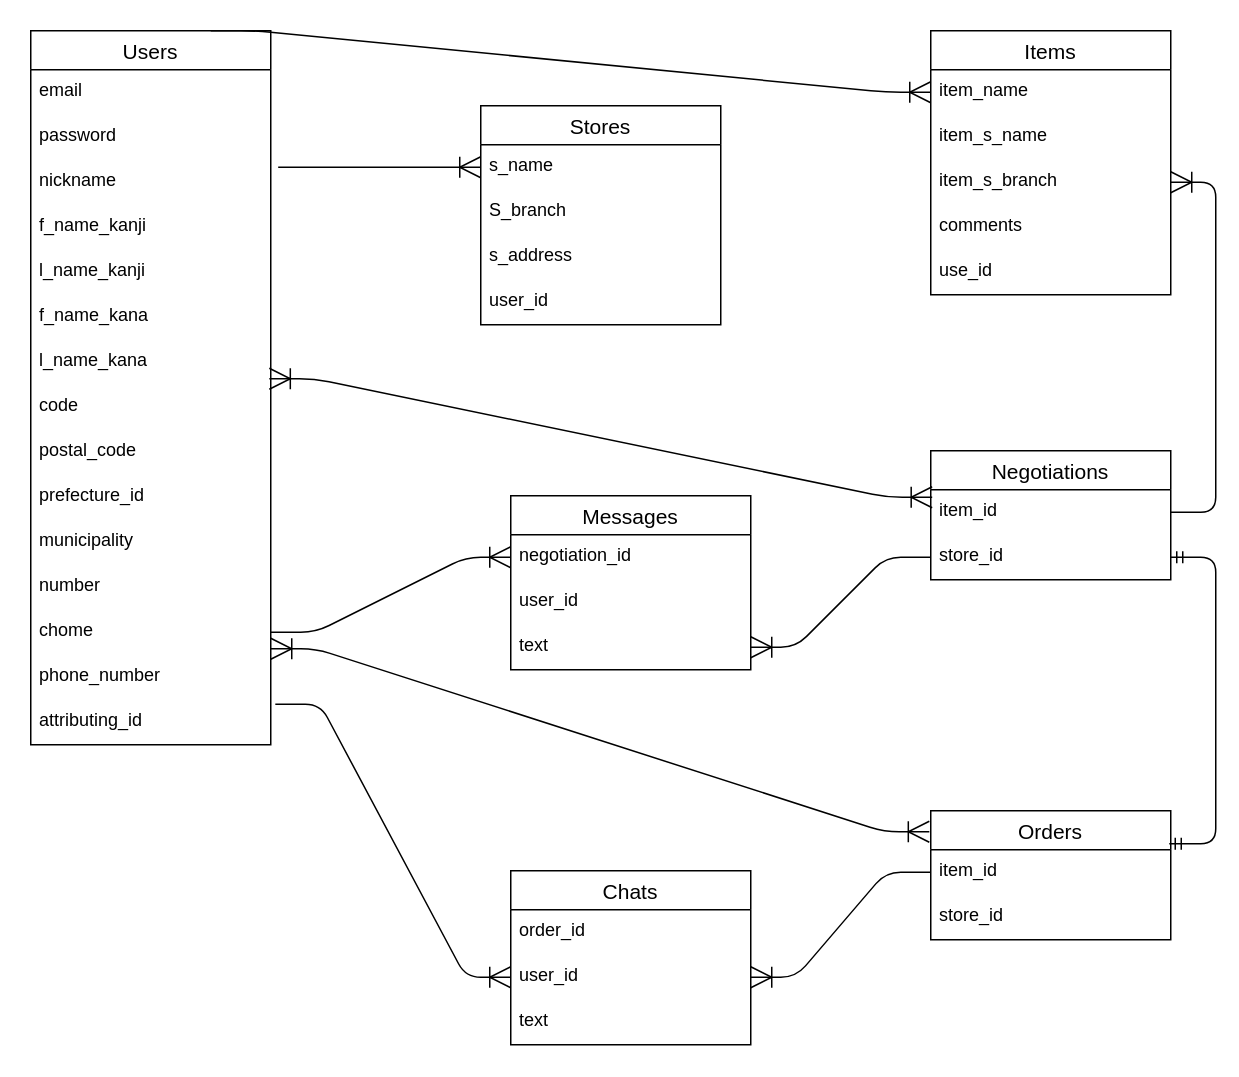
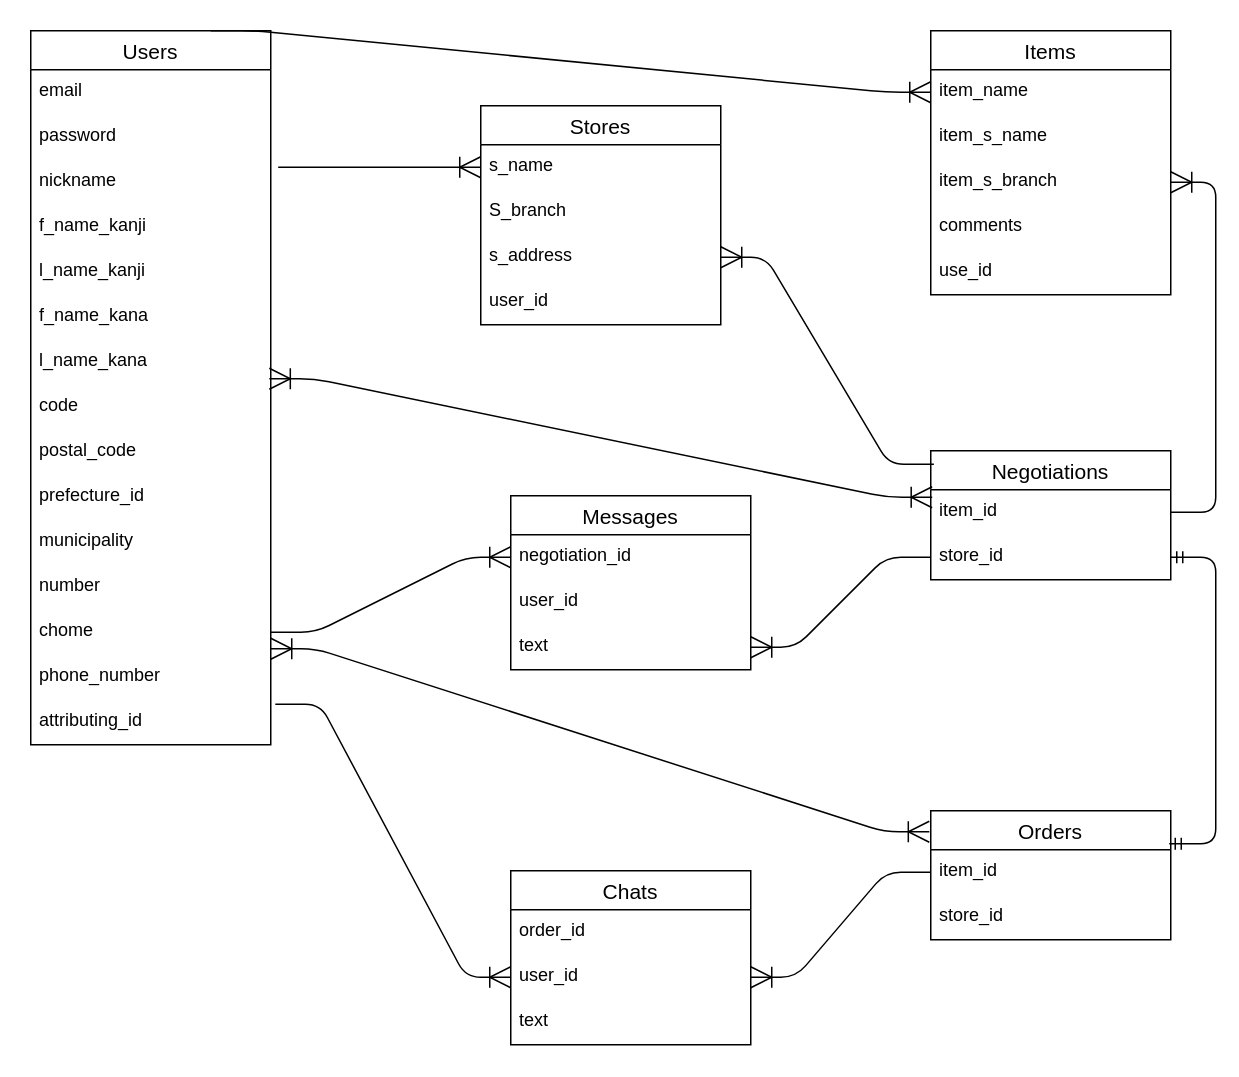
  <mxCell id="0" />
  <mxCell id="1" parent="0" />
  <mxCell id="2" value="Users" style="swimlane;fontStyle=0;childLayout=stackLayout;horizontal=1;startSize=26;horizontalStack=0;resizeParent=1;resizeParentMax=0;resizeLast=0;collapsible=1;marginBottom=0;align=center;fontSize=14;" vertex="1" parent="1"><mxGeometry x="20" y="20" width="160" height="476" as="geometry" /></mxCell>
  <mxCell id="3" value="email" style="text;strokeColor=none;fillColor=none;spacingLeft=4;spacingRight=4;overflow=hidden;rotatable=0;points=[[0,0.5],[1,0.5]];portConstraint=eastwest;fontSize=12;" vertex="1" parent="2"><mxGeometry y="26" width="160" height="30" as="geometry" /></mxCell>
  <mxCell id="4" value="password" style="text;strokeColor=none;fillColor=none;spacingLeft=4;spacingRight=4;overflow=hidden;rotatable=0;points=[[0,0.5],[1,0.5]];portConstraint=eastwest;fontSize=12;" vertex="1" parent="2"><mxGeometry y="56" width="160" height="30" as="geometry" /></mxCell>
  <mxCell id="5" value="nickname" style="text;strokeColor=none;fillColor=none;spacingLeft=4;spacingRight=4;overflow=hidden;rotatable=0;points=[[0,0.5],[1,0.5]];portConstraint=eastwest;fontSize=12;" vertex="1" parent="2"><mxGeometry y="86" width="160" height="30" as="geometry" /></mxCell>
  <mxCell id="6" value="f_name_kanji" style="text;strokeColor=none;fillColor=none;spacingLeft=4;spacingRight=4;overflow=hidden;rotatable=0;points=[[0,0.5],[1,0.5]];portConstraint=eastwest;fontSize=12;" vertex="1" parent="2"><mxGeometry y="116" width="160" height="30" as="geometry" /></mxCell>
  <mxCell id="7" value="l_name_kanji" style="text;strokeColor=none;fillColor=none;spacingLeft=4;spacingRight=4;overflow=hidden;rotatable=0;points=[[0,0.5],[1,0.5]];portConstraint=eastwest;fontSize=12;" vertex="1" parent="2"><mxGeometry y="146" width="160" height="30" as="geometry" /></mxCell>
  <mxCell id="8" value="f_name_kana" style="text;strokeColor=none;fillColor=none;spacingLeft=4;spacingRight=4;overflow=hidden;rotatable=0;points=[[0,0.5],[1,0.5]];portConstraint=eastwest;fontSize=12;" vertex="1" parent="2"><mxGeometry y="176" width="160" height="30" as="geometry" /></mxCell>
  <mxCell id="9" value="l_name_kana" style="text;strokeColor=none;fillColor=none;spacingLeft=4;spacingRight=4;overflow=hidden;rotatable=0;points=[[0,0.5],[1,0.5]];portConstraint=eastwest;fontSize=12;" vertex="1" parent="2"><mxGeometry y="206" width="160" height="30" as="geometry" /></mxCell>
  <mxCell id="10" value="code" style="text;strokeColor=none;fillColor=none;spacingLeft=4;spacingRight=4;overflow=hidden;rotatable=0;points=[[0,0.5],[1,0.5]];portConstraint=eastwest;fontSize=12;" vertex="1" parent="2"><mxGeometry y="236" width="160" height="30" as="geometry" /></mxCell>
  <mxCell id="11" value="postal_code" style="text;strokeColor=none;fillColor=none;spacingLeft=4;spacingRight=4;overflow=hidden;rotatable=0;points=[[0,0.5],[1,0.5]];portConstraint=eastwest;fontSize=12;" vertex="1" parent="2"><mxGeometry y="266" width="160" height="30" as="geometry" /></mxCell>
  <mxCell id="12" value="prefecture_id" style="text;strokeColor=none;fillColor=none;spacingLeft=4;spacingRight=4;overflow=hidden;rotatable=0;points=[[0,0.5],[1,0.5]];portConstraint=eastwest;fontSize=12;" vertex="1" parent="2"><mxGeometry y="296" width="160" height="30" as="geometry" /></mxCell>
  <mxCell id="13" value="municipality" style="text;strokeColor=none;fillColor=none;spacingLeft=4;spacingRight=4;overflow=hidden;rotatable=0;points=[[0,0.5],[1,0.5]];portConstraint=eastwest;fontSize=12;" vertex="1" parent="2"><mxGeometry y="326" width="160" height="30" as="geometry" /></mxCell>
  <mxCell id="14" value="number" style="text;strokeColor=none;fillColor=none;spacingLeft=4;spacingRight=4;overflow=hidden;rotatable=0;points=[[0,0.5],[1,0.5]];portConstraint=eastwest;fontSize=12;" vertex="1" parent="2"><mxGeometry y="356" width="160" height="30" as="geometry" /></mxCell>
  <mxCell id="15" value="chome" style="text;strokeColor=none;fillColor=none;spacingLeft=4;spacingRight=4;overflow=hidden;rotatable=0;points=[[0,0.5],[1,0.5]];portConstraint=eastwest;fontSize=12;" vertex="1" parent="2"><mxGeometry y="386" width="160" height="30" as="geometry" /></mxCell>
  <mxCell id="16" value="phone_number" style="text;strokeColor=none;fillColor=none;spacingLeft=4;spacingRight=4;overflow=hidden;rotatable=0;points=[[0,0.5],[1,0.5]];portConstraint=eastwest;fontSize=12;" vertex="1" parent="2"><mxGeometry y="416" width="160" height="30" as="geometry" /></mxCell>
  <mxCell id="17" value="attributing_id" style="text;strokeColor=none;fillColor=none;spacingLeft=4;spacingRight=4;overflow=hidden;rotatable=0;points=[[0,0.5],[1,0.5]];portConstraint=eastwest;fontSize=12;" vertex="1" parent="2"><mxGeometry y="446" width="160" height="30" as="geometry" /></mxCell>
  <mxCell id="18" value="Items" style="swimlane;fontStyle=0;childLayout=stackLayout;horizontal=1;startSize=26;horizontalStack=0;resizeParent=1;resizeParentMax=0;resizeLast=0;collapsible=1;marginBottom=0;align=center;fontSize=14;" vertex="1" parent="1"><mxGeometry x="620" y="20" width="160" height="176" as="geometry" /></mxCell>
  <mxCell id="19" value="item_name" style="text;strokeColor=none;fillColor=none;spacingLeft=4;spacingRight=4;overflow=hidden;rotatable=0;points=[[0,0.5],[1,0.5]];portConstraint=eastwest;fontSize=12;" vertex="1" parent="18"><mxGeometry y="26" width="160" height="30" as="geometry" /></mxCell>
  <mxCell id="20" value="item_s_name" style="text;strokeColor=none;fillColor=none;spacingLeft=4;spacingRight=4;overflow=hidden;rotatable=0;points=[[0,0.5],[1,0.5]];portConstraint=eastwest;fontSize=12;" vertex="1" parent="18"><mxGeometry y="56" width="160" height="30" as="geometry" /></mxCell>
  <mxCell id="21" value="item_s_branch" style="text;strokeColor=none;fillColor=none;spacingLeft=4;spacingRight=4;overflow=hidden;rotatable=0;points=[[0,0.5],[1,0.5]];portConstraint=eastwest;fontSize=12;" vertex="1" parent="18"><mxGeometry y="86" width="160" height="30" as="geometry" /></mxCell>
  <mxCell id="22" value="comments" style="text;strokeColor=none;fillColor=none;spacingLeft=4;spacingRight=4;overflow=hidden;rotatable=0;points=[[0,0.5],[1,0.5]];portConstraint=eastwest;fontSize=12;" vertex="1" parent="18"><mxGeometry y="116" width="160" height="30" as="geometry" /></mxCell>
  <mxCell id="23" value="use_id" style="text;strokeColor=none;fillColor=none;spacingLeft=4;spacingRight=4;overflow=hidden;rotatable=0;points=[[0,0.5],[1,0.5]];portConstraint=eastwest;fontSize=12;" vertex="1" parent="18"><mxGeometry y="146" width="160" height="30" as="geometry" /></mxCell>
  <mxCell id="24" value="Stores" style="swimlane;fontStyle=0;childLayout=stackLayout;horizontal=1;startSize=26;horizontalStack=0;resizeParent=1;resizeParentMax=0;resizeLast=0;collapsible=1;marginBottom=0;align=center;fontSize=14;" vertex="1" parent="1"><mxGeometry x="320" y="70" width="160" height="146" as="geometry" /></mxCell>
  <mxCell id="25" value="s_name" style="text;strokeColor=none;fillColor=none;spacingLeft=4;spacingRight=4;overflow=hidden;rotatable=0;points=[[0,0.5],[1,0.5]];portConstraint=eastwest;fontSize=12;" vertex="1" parent="24"><mxGeometry y="26" width="160" height="30" as="geometry" /></mxCell>
  <mxCell id="26" value="S_branch" style="text;strokeColor=none;fillColor=none;spacingLeft=4;spacingRight=4;overflow=hidden;rotatable=0;points=[[0,0.5],[1,0.5]];portConstraint=eastwest;fontSize=12;" vertex="1" parent="24"><mxGeometry y="56" width="160" height="30" as="geometry" /></mxCell>
  <mxCell id="27" value="s_address" style="text;strokeColor=none;fillColor=none;spacingLeft=4;spacingRight=4;overflow=hidden;rotatable=0;points=[[0,0.5],[1,0.5]];portConstraint=eastwest;fontSize=12;" vertex="1" parent="24"><mxGeometry y="86" width="160" height="30" as="geometry" /></mxCell>
  <mxCell id="28" value="user_id" style="text;strokeColor=none;fillColor=none;spacingLeft=4;spacingRight=4;overflow=hidden;rotatable=0;points=[[0,0.5],[1,0.5]];portConstraint=eastwest;fontSize=12;" vertex="1" parent="24"><mxGeometry y="116" width="160" height="30" as="geometry" /></mxCell>
  <mxCell id="29" value="Negotiations" style="swimlane;fontStyle=0;childLayout=stackLayout;horizontal=1;startSize=26;horizontalStack=0;resizeParent=1;resizeParentMax=0;resizeLast=0;collapsible=1;marginBottom=0;align=center;fontSize=14;" vertex="1" parent="1"><mxGeometry x="620" y="300" width="160" height="86" as="geometry" /></mxCell>
  <mxCell id="30" value="item_id" style="text;strokeColor=none;fillColor=none;spacingLeft=4;spacingRight=4;overflow=hidden;rotatable=0;points=[[0,0.5],[1,0.5]];portConstraint=eastwest;fontSize=12;" vertex="1" parent="29"><mxGeometry y="26" width="160" height="30" as="geometry" /></mxCell>
  <mxCell id="31" value="store_id" style="text;strokeColor=none;fillColor=none;spacingLeft=4;spacingRight=4;overflow=hidden;rotatable=0;points=[[0,0.5],[1,0.5]];portConstraint=eastwest;fontSize=12;" vertex="1" parent="29"><mxGeometry y="56" width="160" height="30" as="geometry" /></mxCell>
  <mxCell id="32" value="Messages" style="swimlane;fontStyle=0;childLayout=stackLayout;horizontal=1;startSize=26;horizontalStack=0;resizeParent=1;resizeParentMax=0;resizeLast=0;collapsible=1;marginBottom=0;align=center;fontSize=14;" vertex="1" parent="1"><mxGeometry x="340" y="330" width="160" height="116" as="geometry" /></mxCell>
  <mxCell id="33" value="negotiation_id" style="text;strokeColor=none;fillColor=none;spacingLeft=4;spacingRight=4;overflow=hidden;rotatable=0;points=[[0,0.5],[1,0.5]];portConstraint=eastwest;fontSize=12;" vertex="1" parent="32"><mxGeometry y="26" width="160" height="30" as="geometry" /></mxCell>
  <mxCell id="34" value="user_id" style="text;strokeColor=none;fillColor=none;spacingLeft=4;spacingRight=4;overflow=hidden;rotatable=0;points=[[0,0.5],[1,0.5]];portConstraint=eastwest;fontSize=12;" vertex="1" parent="32"><mxGeometry y="56" width="160" height="30" as="geometry" /></mxCell>
  <mxCell id="35" value="text" style="text;strokeColor=none;fillColor=none;spacingLeft=4;spacingRight=4;overflow=hidden;rotatable=0;points=[[0,0.5],[1,0.5]];portConstraint=eastwest;fontSize=12;" vertex="1" parent="32"><mxGeometry y="86" width="160" height="30" as="geometry" /></mxCell>
  <mxCell id="36" value="Orders" style="swimlane;fontStyle=0;childLayout=stackLayout;horizontal=1;startSize=26;horizontalStack=0;resizeParent=1;resizeParentMax=0;resizeLast=0;collapsible=1;marginBottom=0;align=center;fontSize=14;" vertex="1" parent="1"><mxGeometry x="620" y="540" width="160" height="86" as="geometry" /></mxCell>
  <mxCell id="37" value="item_id" style="text;strokeColor=none;fillColor=none;spacingLeft=4;spacingRight=4;overflow=hidden;rotatable=0;points=[[0,0.5],[1,0.5]];portConstraint=eastwest;fontSize=12;" vertex="1" parent="36"><mxGeometry y="26" width="160" height="30" as="geometry" /></mxCell>
  <mxCell id="38" value="store_id" style="text;strokeColor=none;fillColor=none;spacingLeft=4;spacingRight=4;overflow=hidden;rotatable=0;points=[[0,0.5],[1,0.5]];portConstraint=eastwest;fontSize=12;" vertex="1" parent="36"><mxGeometry y="56" width="160" height="30" as="geometry" /></mxCell>
  <mxCell id="39" value="Chats" style="swimlane;fontStyle=0;childLayout=stackLayout;horizontal=1;startSize=26;horizontalStack=0;resizeParent=1;resizeParentMax=0;resizeLast=0;collapsible=1;marginBottom=0;align=center;fontSize=14;" vertex="1" parent="1"><mxGeometry x="340" y="580" width="160" height="116" as="geometry" /></mxCell>
  <mxCell id="40" value="order_id" style="text;strokeColor=none;fillColor=none;spacingLeft=4;spacingRight=4;overflow=hidden;rotatable=0;points=[[0,0.5],[1,0.5]];portConstraint=eastwest;fontSize=12;" vertex="1" parent="39"><mxGeometry y="26" width="160" height="30" as="geometry" /></mxCell>
  <mxCell id="41" value="user_id" style="text;strokeColor=none;fillColor=none;spacingLeft=4;spacingRight=4;overflow=hidden;rotatable=0;points=[[0,0.5],[1,0.5]];portConstraint=eastwest;fontSize=12;" vertex="1" parent="39"><mxGeometry y="56" width="160" height="30" as="geometry" /></mxCell>
  <mxCell id="42" value="text" style="text;strokeColor=none;fillColor=none;spacingLeft=4;spacingRight=4;overflow=hidden;rotatable=0;points=[[0,0.5],[1,0.5]];portConstraint=eastwest;fontSize=12;" vertex="1" parent="39"><mxGeometry y="86" width="160" height="30" as="geometry" /></mxCell>
  <mxCell id="43" value="" style="edgeStyle=entityRelationEdgeStyle;fontSize=12;html=1;endArrow=ERoneToMany;startArrow=ERoneToMany;entryX=0.006;entryY=0.167;entryDx=0;entryDy=0;exitX=0.994;exitY=-0.133;exitDx=0;exitDy=0;exitPerimeter=0;strokeWidth=1;targetPerimeterSpacing=0;endSize=12;startSize=12;entryPerimeter=0;" edge="1" parent="1" source="10" target="30"><mxGeometry width="100" height="100" relative="1" as="geometry"><mxPoint x="340" y="430" as="sourcePoint" /><mxPoint x="440" y="330" as="targetPoint" /></mxGeometry></mxCell>
+ <mxCell id="44" value="" style="edgeStyle=entityRelationEdgeStyle;fontSize=12;html=1;endArrow=ERoneToMany;strokeWidth=1;endSize=12;startSize=12;exitX=0.013;exitY=0.105;exitDx=0;exitDy=0;entryX=1;entryY=0.5;entryDx=0;entryDy=0;exitPerimeter=0;" edge="1" parent="1" source="29" target="27"><mxGeometry width="100" height="100" relative="1" as="geometry"><mxPoint x="340" y="430" as="sourcePoint" /><mxPoint x="490" y="160" as="targetPoint" /></mxGeometry></mxCell>
  <mxCell id="45" value="" style="edgeStyle=entityRelationEdgeStyle;fontSize=12;html=1;endArrow=ERoneToMany;strokeWidth=1;endSize=12;startSize=12;entryX=0;entryY=0.5;entryDx=0;entryDy=0;exitX=0.75;exitY=0;exitDx=0;exitDy=0;" edge="1" parent="1" source="2" target="19"><mxGeometry width="100" height="100" relative="1" as="geometry"><mxPoint x="360" y="450" as="sourcePoint" /><mxPoint x="460" y="350" as="targetPoint" /></mxGeometry></mxCell>
  <mxCell id="46" value="" style="edgeStyle=entityRelationEdgeStyle;fontSize=12;html=1;endArrow=ERoneToMany;strokeWidth=1;endSize=12;startSize=12;entryX=0;entryY=0.5;entryDx=0;entryDy=0;exitX=1.031;exitY=1.167;exitDx=0;exitDy=0;exitPerimeter=0;" edge="1" parent="1" source="4" target="25"><mxGeometry width="100" height="100" relative="1" as="geometry"><mxPoint x="370" y="460" as="sourcePoint" /><mxPoint x="470" y="360" as="targetPoint" /></mxGeometry></mxCell>
  <mxCell id="47" value="" style="edgeStyle=entityRelationEdgeStyle;fontSize=12;html=1;endArrow=ERoneToMany;strokeWidth=1;endSize=12;startSize=12;exitX=1;exitY=0.5;exitDx=0;exitDy=0;entryX=1;entryY=0.5;entryDx=0;entryDy=0;" edge="1" parent="1" source="30" target="21"><mxGeometry width="100" height="100" relative="1" as="geometry"><mxPoint x="350" y="440" as="sourcePoint" /><mxPoint x="790" y="140" as="targetPoint" /></mxGeometry></mxCell>
  <mxCell id="48" value="" style="edgeStyle=entityRelationEdgeStyle;fontSize=12;html=1;endArrow=ERoneToMany;strokeWidth=1;endSize=12;startSize=12;" edge="1" parent="1" source="31" target="35"><mxGeometry width="100" height="100" relative="1" as="geometry"><mxPoint x="380" y="470" as="sourcePoint" /><mxPoint x="480" y="370" as="targetPoint" /></mxGeometry></mxCell>
  <mxCell id="49" value="" style="edgeStyle=entityRelationEdgeStyle;fontSize=12;html=1;endArrow=ERoneToMany;strokeWidth=1;endSize=12;startSize=12;exitX=1;exitY=0.5;exitDx=0;exitDy=0;" edge="1" parent="1" source="15" target="33"><mxGeometry width="100" height="100" relative="1" as="geometry"><mxPoint x="390" y="480" as="sourcePoint" /><mxPoint x="490" y="380" as="targetPoint" /></mxGeometry></mxCell>
  <mxCell id="50" value="" style="edgeStyle=entityRelationEdgeStyle;fontSize=12;html=1;endArrow=ERoneToMany;strokeWidth=1;endSize=12;startSize=12;exitX=0;exitY=0.5;exitDx=0;exitDy=0;entryX=1;entryY=0.5;entryDx=0;entryDy=0;" edge="1" parent="1" source="37" target="41"><mxGeometry width="100" height="100" relative="1" as="geometry"><mxPoint x="400" y="490" as="sourcePoint" /><mxPoint x="510" y="620" as="targetPoint" /></mxGeometry></mxCell>
  <mxCell id="51" value="" style="edgeStyle=entityRelationEdgeStyle;fontSize=12;html=1;endArrow=ERmandOne;startArrow=ERmandOne;strokeWidth=1;" edge="1" parent="1" target="31"><mxGeometry width="100" height="100" relative="1" as="geometry"><mxPoint x="779" y="562" as="sourcePoint" /><mxPoint x="779" y="371" as="targetPoint" /></mxGeometry></mxCell>
  <mxCell id="52" value="" style="edgeStyle=entityRelationEdgeStyle;fontSize=12;html=1;endArrow=ERoneToMany;strokeWidth=1;endSize=12;startSize=12;entryX=0;entryY=0.5;entryDx=0;entryDy=0;exitX=1.019;exitY=1.1;exitDx=0;exitDy=0;exitPerimeter=0;" edge="1" parent="1" source="16" target="41"><mxGeometry width="100" height="100" relative="1" as="geometry"><mxPoint x="410" y="500" as="sourcePoint" /><mxPoint x="510" y="400" as="targetPoint" /></mxGeometry></mxCell>
  <mxCell id="53" value="" style="edgeStyle=entityRelationEdgeStyle;fontSize=12;html=1;endArrow=ERoneToMany;startArrow=ERoneToMany;entryX=-0.006;entryY=0.163;entryDx=0;entryDy=0;exitX=1;exitY=0.867;exitDx=0;exitDy=0;strokeWidth=1;targetPerimeterSpacing=0;endSize=12;startSize=12;entryPerimeter=0;exitPerimeter=0;" edge="1" parent="1" source="15" target="36"><mxGeometry width="100" height="100" relative="1" as="geometry"><mxPoint x="189.04" y="690" as="sourcePoint" /><mxPoint x="630.96" y="769" as="targetPoint" /></mxGeometry></mxCell>
